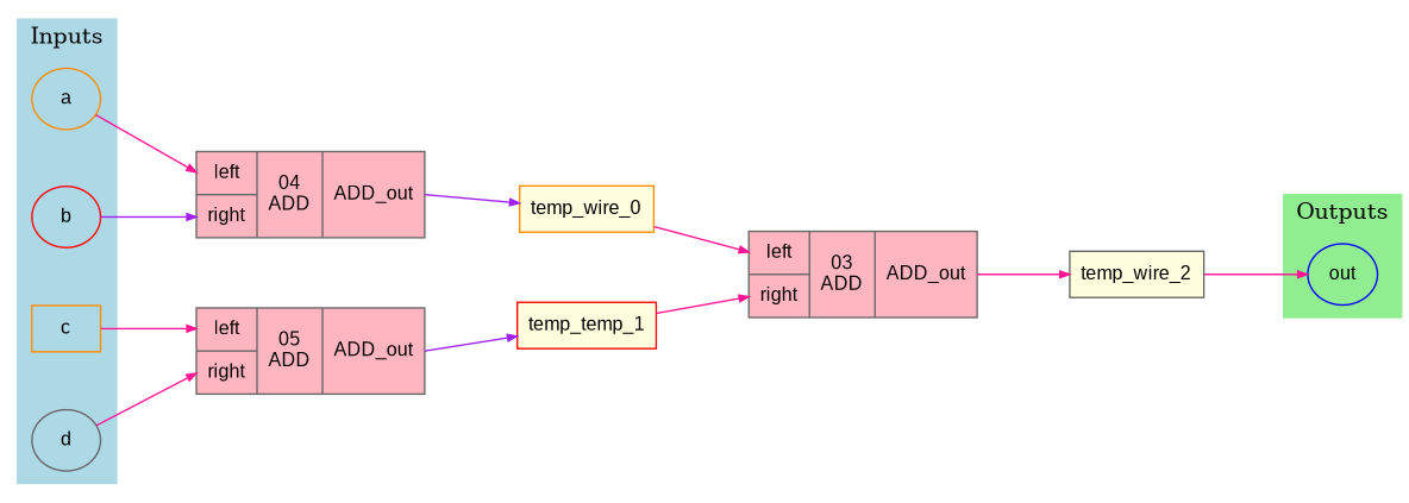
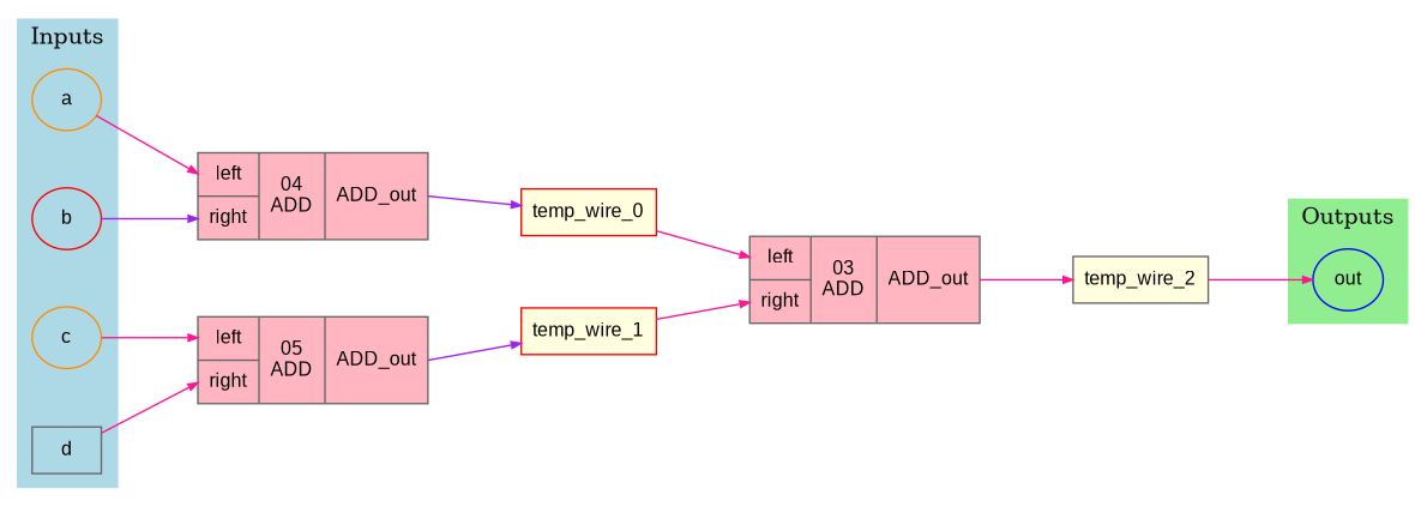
  digraph {
    concentrate=false
    nodesep=0.5
    ordering=out
    rankdir=LR
    ranksep=0.8
    splines=polyline
    node [color=gray40 fillcolor=lightblue fontname=Arial fontsize=12 margin=0.1 penwidth=1.0 shape=ellipse style=filled]
    edge [arrowhead=normal arrowsize=0.6 color=deeppink fontname=Arial fontsize=10 penwidth=1.0]
    n1 [color=darkorange height=0.4 label=a width=0.6]
    n2 [color=red height=0.4 label=b width=0.6]
-   n3 [color=darkorange height=0.4 label=c shape=box width=0.6]
-   n4 [height=0.4 label=d width=0.6]
+   n3 [color=darkorange height=0.4 label=c width=0.6]
+   n4 [height=0.4 label=d shape=box width=0.6]
    n5 [color=blue fillcolor=lightgreen height=0.4 label=out width=0.6]
    n6 [fillcolor=lightpink height=0.4 label="{{<A> left|<B> right}|{04\nADD}|<out> ADD_out}" shape=record width=0.6]
    n7 [fillcolor=lightpink height=0.4 label="{{<A> left|<B> right}|{05\nADD}|<out> ADD_out}" shape=record width=0.6]
-   n8 [color=darkorange fillcolor=lightyellow height=0.4 label=temp_wire_0 shape=box width=0.6]
-   n9 [color=red fillcolor=lightyellow height=0.4 label=temp_temp_1 shape=box width=0.6]
+   n8 [color=red fillcolor=lightyellow height=0.4 label=temp_wire_0 shape=box width=0.6]
+   n9 [color=red fillcolor=lightyellow height=0.4 label=temp_wire_1 shape=box width=0.6]
    n10 [fillcolor=lightpink height=0.4 label="{{<A> left|<B> right}|{03\nADD}|<out> ADD_out}" shape=record width=0.6]
    n11 [fillcolor=lightyellow height=0.4 label=temp_wire_2 shape=box width=0.6]
    subgraph cluster_1 {
      color=lightblue
      label=Inputs
      rank=source
      style=filled
      n1
      n2
      n3
      n4
    }
    subgraph cluster_2 {
      color=lightgreen
      label=Outputs
      rank=sink
      style=filled
      n5
    }
    n1 -> n6 [headport=A]
    n2 -> n6 [color=purple headport=B]
    n3 -> n7 [headport=A]
    n4 -> n7 [headport=B]
    n6 -> n8 [color=purple tailport=out]
    n7 -> n9 [color=purple tailport=out]
    n8 -> n10 [headport=A]
    n9 -> n10 [headport=B]
    n10 -> n11 [tailport=out]
    n11 -> n5
  }
